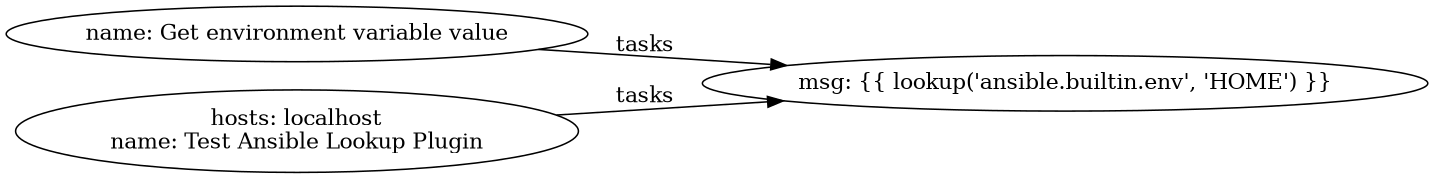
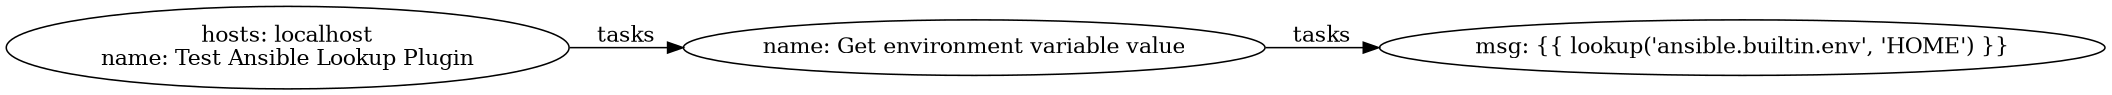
  digraph {
    rankdir=LR
    n1 [label="msg: {{ lookup('ansible.builtin.env', 'HOME') }}\n"]
    n2 [label="name: Get environment variable value\n"]
    n3 [label="hosts: localhost\nname: Test Ansible Lookup Plugin\n"]
    n2 -> n1 [label=tasks]
-   n3 -> n1 [label=tasks]
+   n3 -> n2 [label=tasks]
  }
